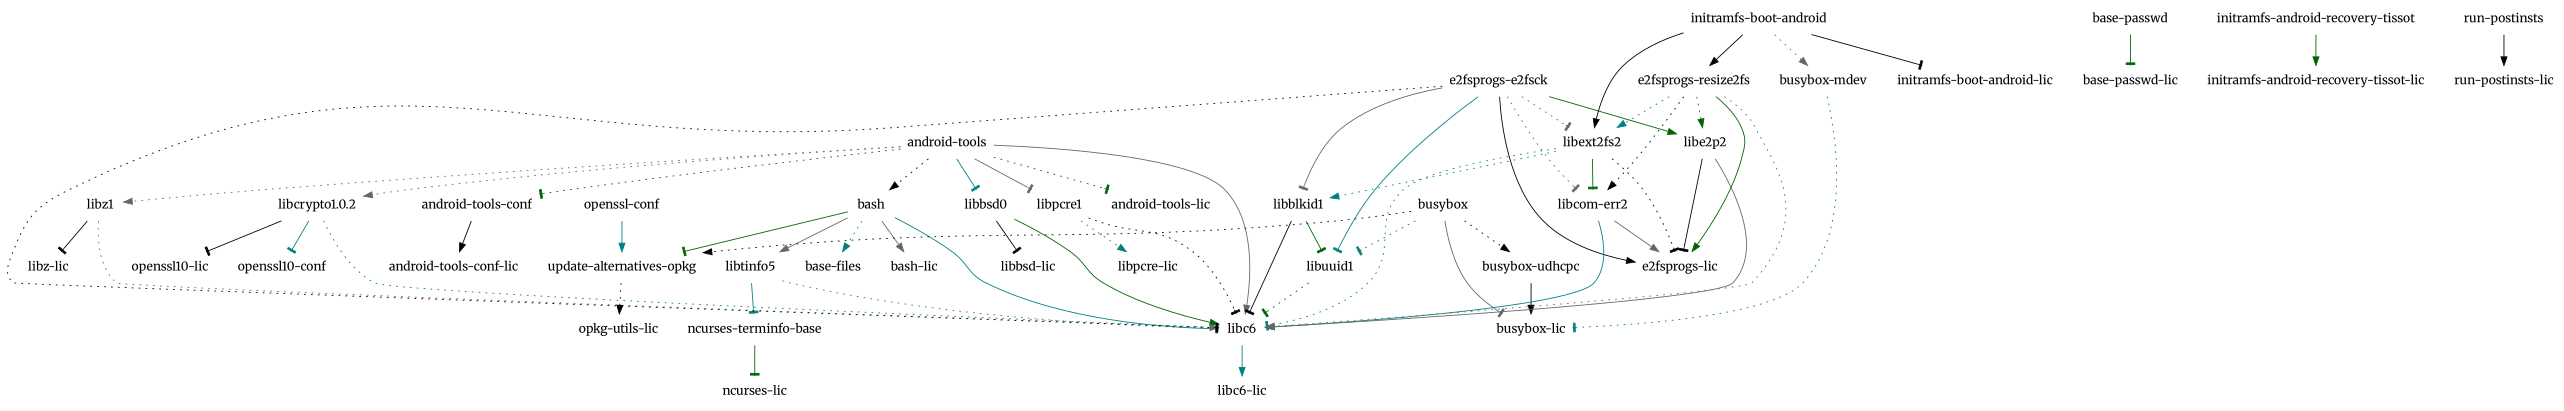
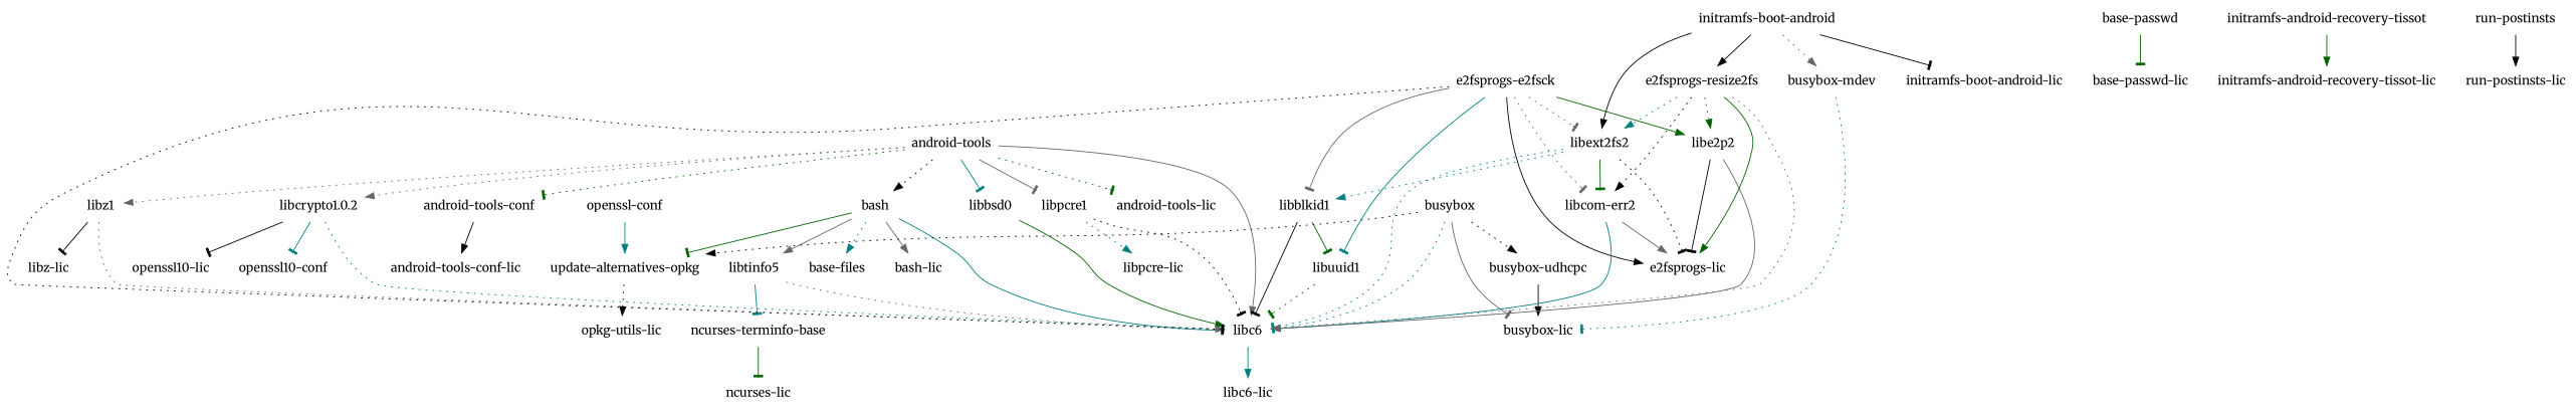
  digraph {
    fontname=Merriweather
    node [fontname=Merriweather shape=plaintext]
    edge [arrowhead=normal color=black fontname=Merriweather style=solid]
    "android-tools"
    "android-tools-conf"
    "android-tools-lic"
    bash
    libbsd0
    libc6
    "libcrypto1.0.2"
    libpcre1
    libz1
    "android-tools-conf-lic"
    "base-files"
    "bash-lic"
    libtinfo5
    "update-alternatives-opkg"
-   "libbsd-lic"
    "libc6-lic"
    "openssl10-conf"
    "openssl10-lic"
    "libpcre-lic"
    "libz-lic"
    "ncurses-terminfo-base"
    "opkg-utils-lic"
    "base-passwd"
    "base-passwd-lic"
    "ncurses-lic"
    busybox
    "busybox-lic"
    "busybox-udhcpc"
    "busybox-mdev"
    "e2fsprogs-e2fsck"
    "e2fsprogs-lic"
    libblkid1
    "libcom-err2"
    libe2p2
    libext2fs2
    libuuid1
    "e2fsprogs-resize2fs"
    "initramfs-android-recovery-tissot"
    "initramfs-android-recovery-tissot-lic"
    "initramfs-boot-android"
    "initramfs-boot-android-lic"
    "openssl-conf"
    "run-postinsts"
    "run-postinsts-lic"
    "android-tools" -> "android-tools-conf" [arrowhead=tee color=darkgreen style=dotted]
    "android-tools" -> "android-tools-lic" [arrowhead=tee color=darkgreen style=dotted]
    "android-tools" -> bash [style=dotted]
    "android-tools" -> libbsd0 [arrowhead=tee color=teal]
    "android-tools" -> libc6 [color=gray40]
    "android-tools" -> "libcrypto1.0.2" [color=gray40 style=dotted]
    "android-tools" -> libpcre1 [arrowhead=tee color=gray40]
    "android-tools" -> libz1 [color=gray40 style=dotted]
    "android-tools-conf" -> "android-tools-conf-lic"
    bash -> libc6 [arrowhead=tee color=teal]
    bash -> "base-files" [color=teal style=dotted]
    bash -> "bash-lic" [color=gray40]
    bash -> libtinfo5 [color=gray40]
    bash -> "update-alternatives-opkg" [arrowhead=tee color=darkgreen]
    libbsd0 -> libc6 [color=darkgreen]
-   libbsd0 -> "libbsd-lic" [arrowhead=tee]
    libc6 -> "libc6-lic" [color=teal]
    "libcrypto1.0.2" -> libc6 [arrowhead=tee color=teal style=dotted]
    "libcrypto1.0.2" -> "openssl10-conf" [arrowhead=tee color=teal]
    "libcrypto1.0.2" -> "openssl10-lic" [arrowhead=tee]
    libpcre1 -> libc6 [arrowhead=tee style=dotted]
    libpcre1 -> "libpcre-lic" [color=teal style=dotted]
    libz1 -> libc6 [color=gray40 style=dotted]
    libz1 -> "libz-lic" [arrowhead=tee]
    libtinfo5 -> libc6 [arrowhead=tee color=gray40 style=dotted]
    libtinfo5 -> "ncurses-terminfo-base" [arrowhead=tee color=teal]
    "update-alternatives-opkg" -> "opkg-utils-lic" [style=dotted]
    "ncurses-terminfo-base" -> "ncurses-lic" [arrowhead=tee color=darkgreen]
    "base-passwd" -> "base-passwd-lic" [arrowhead=tee color=darkgreen]
-   busybox -> libuuid1 [arrowhead=tee color=teal style=dotted]
+   busybox -> libc6 [arrowhead=tee color=teal style=dotted]
    busybox -> "update-alternatives-opkg" [style=dotted]
    busybox -> "busybox-lic" [arrowhead=tee color=gray40]
    busybox -> "busybox-udhcpc" [style=dotted]
    "busybox-udhcpc" -> "busybox-lic"
    "busybox-mdev" -> "busybox-lic" [arrowhead=tee color=teal style=dotted]
    "e2fsprogs-e2fsck" -> libc6 [arrowhead=tee style=dotted]
    "e2fsprogs-e2fsck" -> "e2fsprogs-lic"
    "e2fsprogs-e2fsck" -> libblkid1 [arrowhead=tee color=gray40]
    "e2fsprogs-e2fsck" -> "libcom-err2" [arrowhead=tee color=gray40 style=dotted]
    "e2fsprogs-e2fsck" -> libe2p2 [color=darkgreen]
    "e2fsprogs-e2fsck" -> libext2fs2 [arrowhead=tee color=gray40 style=dotted]
    "e2fsprogs-e2fsck" -> libuuid1 [arrowhead=tee color=teal]
    libblkid1 -> libc6 [arrowhead=tee]
    libblkid1 -> libuuid1 [arrowhead=tee color=darkgreen]
    "libcom-err2" -> libc6 [color=teal]
    "libcom-err2" -> "e2fsprogs-lic" [color=gray40]
    libe2p2 -> libc6 [color=gray40]
    libe2p2 -> "e2fsprogs-lic" [arrowhead=tee]
    libext2fs2 -> libc6 [arrowhead=tee color=teal style=dotted]
    libext2fs2 -> "e2fsprogs-lic" [arrowhead=tee style=dotted]
    libext2fs2 -> libblkid1 [color=teal style=dotted]
    libext2fs2 -> "libcom-err2" [arrowhead=tee color=darkgreen]
    libuuid1 -> libc6 [arrowhead=tee color=darkgreen style=dotted]
    "e2fsprogs-resize2fs" -> libc6 [color=gray40 style=dotted]
    "e2fsprogs-resize2fs" -> "e2fsprogs-lic" [color=darkgreen]
    "e2fsprogs-resize2fs" -> "libcom-err2" [style=dotted]
    "e2fsprogs-resize2fs" -> libe2p2 [color=darkgreen style=dotted]
    "e2fsprogs-resize2fs" -> libext2fs2 [color=teal style=dotted]
    "initramfs-android-recovery-tissot" -> "initramfs-android-recovery-tissot-lic" [color=darkgreen]
    "initramfs-boot-android" -> "busybox-mdev" [color=gray40 style=dotted]
    "initramfs-boot-android" -> libext2fs2
    "initramfs-boot-android" -> "e2fsprogs-resize2fs"
    "initramfs-boot-android" -> "initramfs-boot-android-lic" [arrowhead=tee]
    "openssl-conf" -> "update-alternatives-opkg" [color=teal]
    "run-postinsts" -> "run-postinsts-lic"
  }
